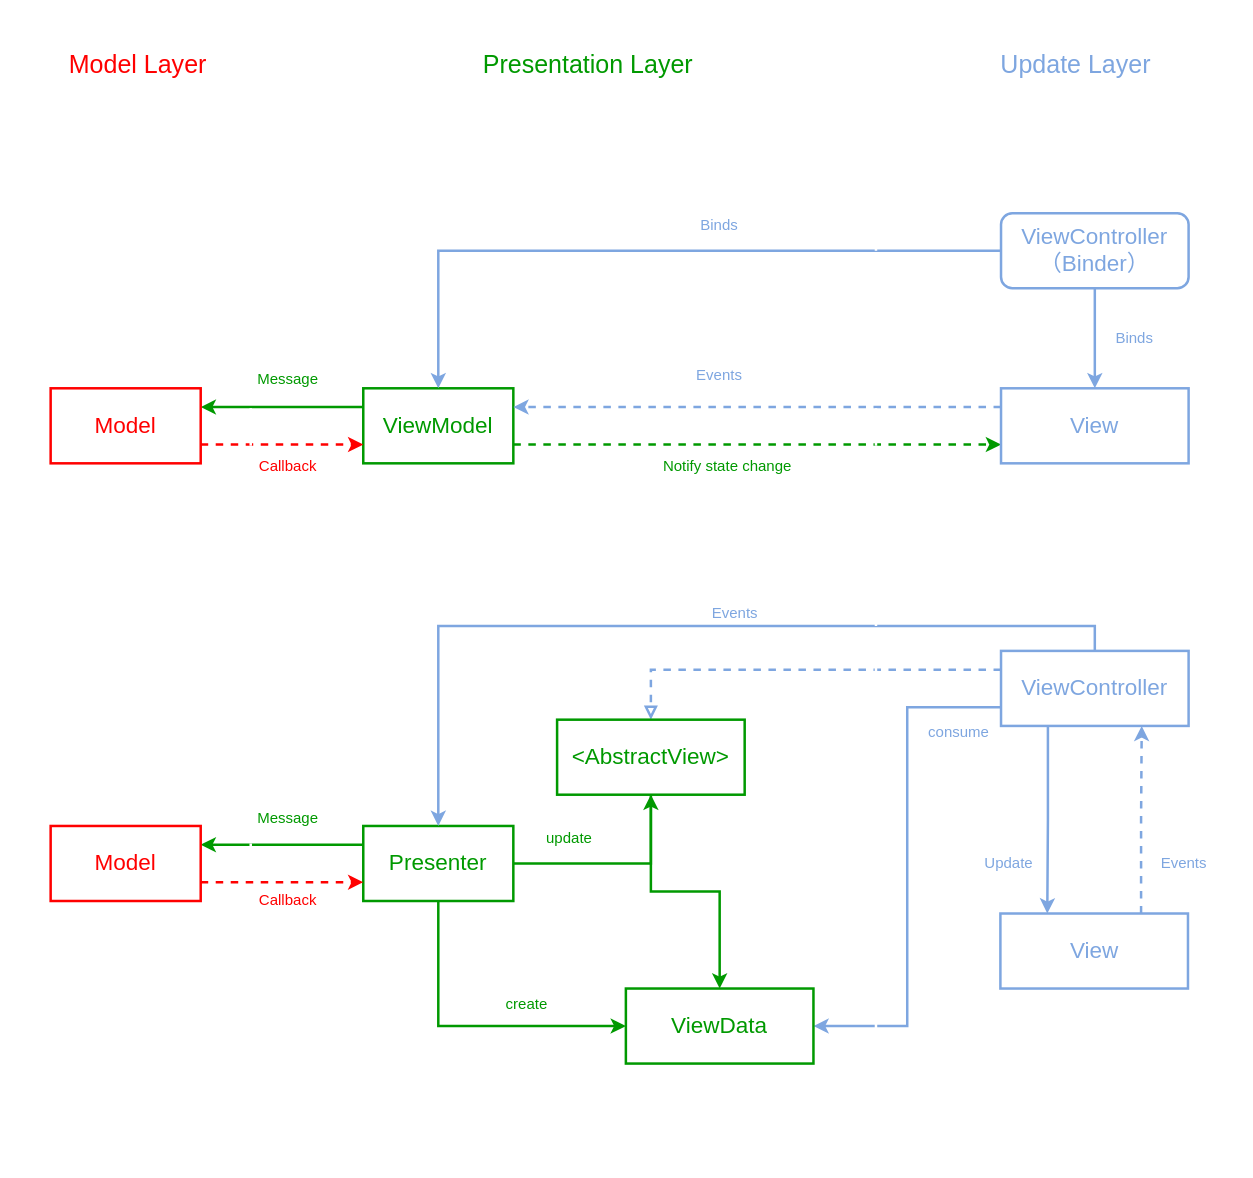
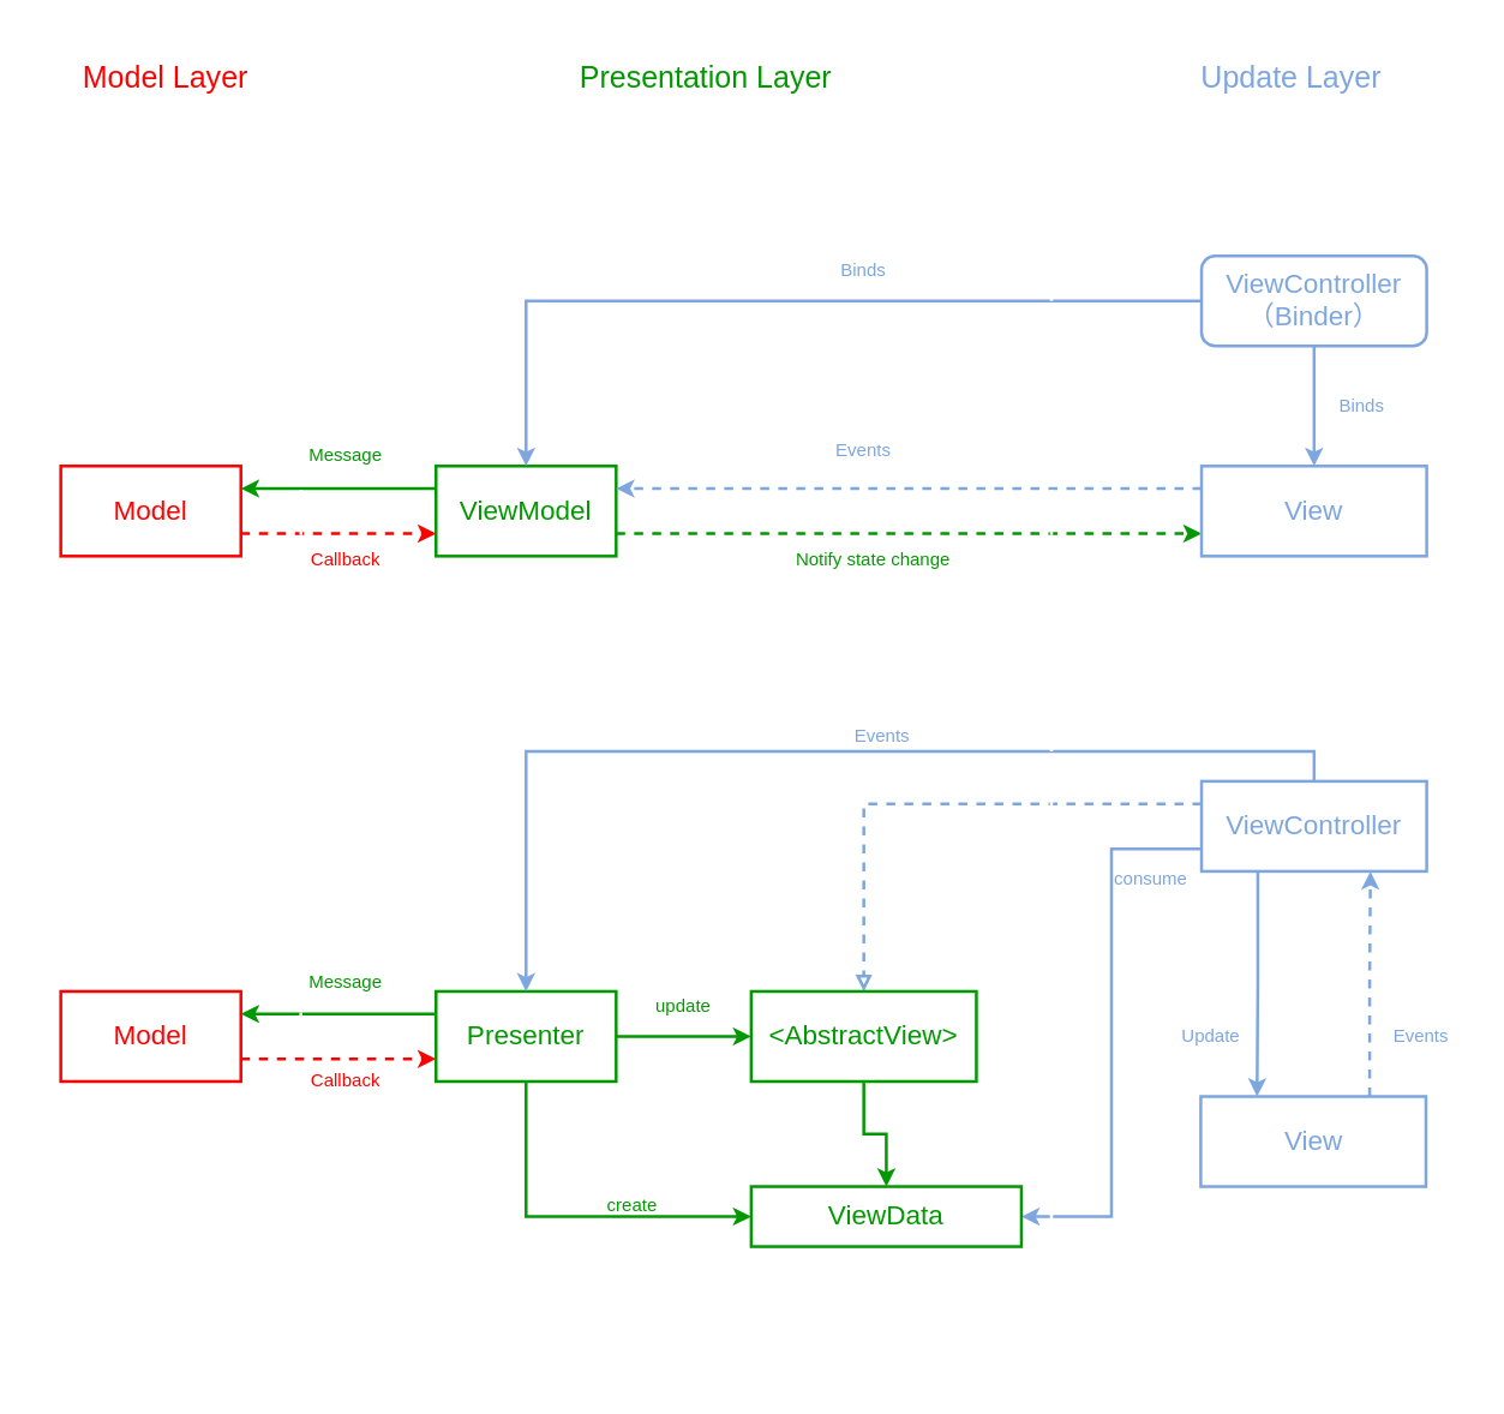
  <mxCell id="0" />
  <mxCell id="1" parent="0" />
  <mxCell id="2" style="edgeStyle=orthogonalEdgeStyle;rounded=0;orthogonalLoop=1;jettySize=auto;html=1;exitX=1;exitY=0.75;exitDx=0;exitDy=0;entryX=0;entryY=0.75;entryDx=0;entryDy=0;strokeColor=#009900;strokeWidth=2;dashed=1;" edge="1" parent="1" source="4" target="6"><mxGeometry relative="1" as="geometry" /></mxCell>
  <mxCell id="3" style="edgeStyle=orthogonalEdgeStyle;rounded=0;orthogonalLoop=1;jettySize=auto;html=1;exitX=0;exitY=0.25;exitDx=0;exitDy=0;entryX=1;entryY=0.25;entryDx=0;entryDy=0;strokeColor=#009900;strokeWidth=2;" edge="1" parent="1" source="4" target="8"><mxGeometry relative="1" as="geometry" /></mxCell>
  <mxCell id="4" value="&lt;font style=&quot;font-size: 18px&quot; color=&quot;#009900&quot;&gt;ViewModel&lt;/font&gt;" style="rounded=0;whiteSpace=wrap;html=1;strokeColor=#009900;strokeWidth=2;" vertex="1" parent="1"><mxGeometry x="290" y="310" width="120" height="60" as="geometry" /></mxCell>
  <mxCell id="5" style="edgeStyle=orthogonalEdgeStyle;rounded=0;orthogonalLoop=1;jettySize=auto;html=1;exitX=0;exitY=0.25;exitDx=0;exitDy=0;strokeColor=#7EA6E0;strokeWidth=2;entryX=1;entryY=0.25;entryDx=0;entryDy=0;dashed=1;" edge="1" parent="1" source="6" target="4"><mxGeometry relative="1" as="geometry"><mxPoint x="490" y="300" as="targetPoint" /></mxGeometry></mxCell>
  <mxCell id="6" value="&lt;font style=&quot;font-size: 18px&quot; color=&quot;#7ea6e0&quot;&gt;View&lt;/font&gt;" style="rounded=0;whiteSpace=wrap;html=1;strokeColor=#7EA6E0;strokeWidth=2;" vertex="1" parent="1"><mxGeometry x="800" y="310" width="150" height="60" as="geometry" /></mxCell>
  <mxCell id="7" style="edgeStyle=orthogonalEdgeStyle;rounded=0;orthogonalLoop=1;jettySize=auto;html=1;exitX=1;exitY=0.75;exitDx=0;exitDy=0;entryX=0;entryY=0.75;entryDx=0;entryDy=0;strokeColor=#FF0000;strokeWidth=2;dashed=1;fontColor=#FF0000;" edge="1" parent="1" source="8" target="4"><mxGeometry relative="1" as="geometry" /></mxCell>
  <mxCell id="8" value="&lt;font style=&quot;font-size: 18px&quot; color=&quot;#ff0000&quot;&gt;Model&lt;/font&gt;" style="rounded=0;whiteSpace=wrap;html=1;strokeColor=#FF0000;strokeWidth=2;" vertex="1" parent="1"><mxGeometry x="40" y="310" width="120" height="60" as="geometry" /></mxCell>
  <mxCell id="9" style="edgeStyle=orthogonalEdgeStyle;rounded=0;orthogonalLoop=1;jettySize=auto;html=1;strokeWidth=2;strokeColor=#7EA6E0;exitX=0.5;exitY=1;exitDx=0;exitDy=0;" edge="1" parent="1" source="11" target="6"><mxGeometry relative="1" as="geometry" /></mxCell>
  <mxCell id="10" style="edgeStyle=orthogonalEdgeStyle;rounded=0;orthogonalLoop=1;jettySize=auto;html=1;entryX=0.5;entryY=0;entryDx=0;entryDy=0;strokeColor=#7EA6E0;strokeWidth=2;" edge="1" parent="1" source="11" target="4"><mxGeometry relative="1" as="geometry" /></mxCell>
  <mxCell id="11" value="&lt;font style=&quot;font-size: 18px&quot; color=&quot;#7ea6e0&quot;&gt;ViewController&lt;br&gt;（Binder）&lt;br&gt;&lt;/font&gt;" style="whiteSpace=wrap;html=1;strokeColor=#7EA6E0;strokeWidth=2;rounded=1;" vertex="1" parent="1"><mxGeometry x="800" y="170" width="150" height="60" as="geometry" /></mxCell>
  <mxCell id="12" style="edgeStyle=orthogonalEdgeStyle;rounded=0;orthogonalLoop=1;jettySize=auto;html=1;exitX=0;exitY=0.25;exitDx=0;exitDy=0;entryX=1;entryY=0.25;entryDx=0;entryDy=0;strokeColor=#009900;strokeWidth=2;" edge="1" parent="1" source="15" target="19"><mxGeometry relative="1" as="geometry" /></mxCell>
  <mxCell id="13" style="edgeStyle=orthogonalEdgeStyle;rounded=0;orthogonalLoop=1;jettySize=auto;html=1;exitX=1;exitY=0.5;exitDx=0;exitDy=0;strokeColor=#009900;strokeWidth=2;" edge="1" parent="1" source="15" target="26"><mxGeometry relative="1" as="geometry" /></mxCell>
  <mxCell id="14" style="edgeStyle=orthogonalEdgeStyle;rounded=0;orthogonalLoop=1;jettySize=auto;html=1;exitX=0.5;exitY=1;exitDx=0;exitDy=0;entryX=0;entryY=0.5;entryDx=0;entryDy=0;dashed=0;endArrow=classic;endFill=1;strokeColor=#009900;strokeWidth=2;" edge="1" parent="1" source="15" target="29"><mxGeometry relative="1" as="geometry" /></mxCell>
  <mxCell id="15" value="&lt;font style=&quot;font-size: 18px&quot; color=&quot;#009900&quot;&gt;Presenter&lt;/font&gt;" style="rounded=0;whiteSpace=wrap;html=1;strokeColor=#009900;strokeWidth=2;" vertex="1" parent="1"><mxGeometry x="290" y="660" width="120" height="60" as="geometry" /></mxCell>
  <mxCell id="16" style="edgeStyle=orthogonalEdgeStyle;rounded=0;orthogonalLoop=1;jettySize=auto;html=1;exitX=0.75;exitY=0;exitDx=0;exitDy=0;entryX=0.75;entryY=1;entryDx=0;entryDy=0;endArrow=classic;endFill=1;strokeColor=#7EA6E0;strokeWidth=2;dashed=1;" edge="1" parent="1" source="17" target="24"><mxGeometry relative="1" as="geometry" /></mxCell>
  <mxCell id="17" value="&lt;font style=&quot;font-size: 18px&quot; color=&quot;#7ea6e0&quot;&gt;View&lt;/font&gt;" style="rounded=0;whiteSpace=wrap;html=1;strokeColor=#7EA6E0;strokeWidth=2;" vertex="1" parent="1"><mxGeometry x="799.5" y="730" width="150" height="60" as="geometry" /></mxCell>
  <mxCell id="18" style="edgeStyle=orthogonalEdgeStyle;rounded=0;orthogonalLoop=1;jettySize=auto;html=1;exitX=1;exitY=0.75;exitDx=0;exitDy=0;entryX=0;entryY=0.75;entryDx=0;entryDy=0;strokeColor=#FF0000;strokeWidth=2;dashed=1;" edge="1" parent="1" source="19" target="15"><mxGeometry relative="1" as="geometry" /></mxCell>
  <mxCell id="19" value="&lt;font style=&quot;font-size: 18px&quot; color=&quot;#ff0000&quot;&gt;Model&lt;/font&gt;" style="rounded=0;whiteSpace=wrap;html=1;strokeColor=#FF0000;strokeWidth=2;" vertex="1" parent="1"><mxGeometry x="40" y="660" width="120" height="60" as="geometry" /></mxCell>
  <mxCell id="20" style="edgeStyle=orthogonalEdgeStyle;rounded=0;orthogonalLoop=1;jettySize=auto;html=1;strokeWidth=2;strokeColor=#7EA6E0;exitX=0.25;exitY=1;exitDx=0;exitDy=0;entryX=0.25;entryY=0;entryDx=0;entryDy=0;" edge="1" parent="1" source="24" target="17"><mxGeometry relative="1" as="geometry" /></mxCell>
  <mxCell id="21" style="edgeStyle=orthogonalEdgeStyle;rounded=0;orthogonalLoop=1;jettySize=auto;html=1;entryX=0.5;entryY=0;entryDx=0;entryDy=0;strokeColor=#7EA6E0;strokeWidth=2;exitX=0.5;exitY=0;exitDx=0;exitDy=0;" edge="1" parent="1" source="24" target="15"><mxGeometry relative="1" as="geometry" /></mxCell>
  <mxCell id="22" style="edgeStyle=orthogonalEdgeStyle;rounded=0;orthogonalLoop=1;jettySize=auto;html=1;exitX=0;exitY=0.25;exitDx=0;exitDy=0;dashed=1;strokeColor=#7EA6E0;strokeWidth=2;endArrow=block;endFill=0;entryX=0.5;entryY=0;entryDx=0;entryDy=0;" edge="1" parent="1" source="24" target="26"><mxGeometry relative="1" as="geometry" /></mxCell>
  <mxCell id="23" style="edgeStyle=orthogonalEdgeStyle;rounded=0;orthogonalLoop=1;jettySize=auto;html=1;exitX=0;exitY=0.75;exitDx=0;exitDy=0;entryX=1;entryY=0.5;entryDx=0;entryDy=0;endArrow=classic;endFill=1;strokeColor=#7EA6E0;strokeWidth=2;" edge="1" parent="1" source="24" target="29"><mxGeometry relative="1" as="geometry" /></mxCell>
  <mxCell id="24" value="&lt;font style=&quot;font-size: 18px&quot; color=&quot;#7ea6e0&quot;&gt;ViewController&lt;/font&gt;" style="rounded=0;whiteSpace=wrap;html=1;strokeColor=#7EA6E0;strokeWidth=2;" vertex="1" parent="1"><mxGeometry x="800" y="520" width="150" height="60" as="geometry" /></mxCell>
  <mxCell id="25" style="edgeStyle=orthogonalEdgeStyle;rounded=0;orthogonalLoop=1;jettySize=auto;html=1;exitX=0.5;exitY=1;exitDx=0;exitDy=0;entryX=0.5;entryY=0;entryDx=0;entryDy=0;endArrow=classic;endFill=1;strokeColor=#009900;strokeWidth=2;" edge="1" parent="1" source="26" target="29"><mxGeometry relative="1" as="geometry" /></mxCell>
- <mxCell id="26" value="&lt;span style=&quot;font-size: 18px&quot;&gt;&lt;font color=&quot;#009900&quot;&gt;&amp;lt;AbstractView&amp;gt;&lt;/font&gt;&lt;/span&gt;" style="rounded=0;whiteSpace=wrap;html=1;strokeColor=#009900;strokeWidth=2;" vertex="1" parent="1"><mxGeometry x="445" y="575" width="150" height="60" as="geometry" /></mxCell>
+ <mxCell id="26" value="&lt;span style=&quot;font-size: 18px&quot;&gt;&lt;font color=&quot;#009900&quot;&gt;&amp;lt;AbstractView&amp;gt;&lt;/font&gt;&lt;/span&gt;" style="rounded=0;whiteSpace=wrap;html=1;strokeColor=#009900;strokeWidth=2;" vertex="1" parent="1"><mxGeometry x="500" y="660" width="150" height="60" as="geometry" /></mxCell>
  <mxCell id="27" value="&lt;font color=&quot;#7ea6e0&quot;&gt;Binds&lt;/font&gt;" style="text;html=1;strokeColor=none;fillColor=none;align=center;verticalAlign=middle;whiteSpace=wrap;rounded=0;" vertex="1" parent="1"><mxGeometry x="555" y="170" width="40" height="20" as="geometry" /></mxCell>
  <mxCell id="28" value="&lt;font color=&quot;#7ea6e0&quot;&gt;Binds&lt;/font&gt;" style="text;html=1;strokeColor=none;fillColor=none;align=center;verticalAlign=middle;whiteSpace=wrap;rounded=0;" vertex="1" parent="1"><mxGeometry x="887" y="260" width="40" height="20" as="geometry" /></mxCell>
- <mxCell id="29" value="&lt;font color=&quot;#009900&quot;&gt;&lt;span style=&quot;font-size: 18px&quot;&gt;ViewData&lt;/span&gt;&lt;/font&gt;" style="rounded=0;whiteSpace=wrap;html=1;strokeColor=#009900;strokeWidth=2;" vertex="1" parent="1"><mxGeometry x="500" y="790" width="150" height="60" as="geometry" /></mxCell>
+ <mxCell id="29" value="&lt;font color=&quot;#009900&quot;&gt;&lt;span style=&quot;font-size: 18px&quot;&gt;ViewData&lt;/span&gt;&lt;/font&gt;" style="rounded=0;whiteSpace=wrap;html=1;strokeColor=#009900;strokeWidth=2;" vertex="1" parent="1"><mxGeometry x="500" y="790" width="180" height="40" as="geometry" /></mxCell>
  <mxCell id="30" value="" style="endArrow=none;dashed=1;html=1;strokeColor=#FFFFFF;strokeWidth=2;" edge="1" parent="1"><mxGeometry width="50" height="50" relative="1" as="geometry"><mxPoint x="200" y="920" as="sourcePoint" /><mxPoint x="200" y="20" as="targetPoint" /></mxGeometry></mxCell>
  <mxCell id="31" value="" style="endArrow=none;dashed=1;html=1;strokeColor=#FFFFFF;strokeWidth=2;" edge="1" parent="1"><mxGeometry width="50" height="50" relative="1" as="geometry"><mxPoint x="700" y="920" as="sourcePoint" /><mxPoint x="700" y="30" as="targetPoint" /></mxGeometry></mxCell>
  <mxCell id="32" value="&lt;font style=&quot;font-size: 20px&quot; color=&quot;#009900&quot;&gt;Presentation Layer&lt;/font&gt;" style="text;html=1;strokeColor=none;fillColor=none;align=center;verticalAlign=middle;whiteSpace=wrap;rounded=0;" vertex="1" parent="1"><mxGeometry x="350" y="40" width="240" height="20" as="geometry" /></mxCell>
  <mxCell id="33" value="&lt;font style=&quot;font-size: 20px&quot;&gt;Update Layer&lt;/font&gt;" style="text;html=1;strokeColor=none;fillColor=none;align=center;verticalAlign=middle;whiteSpace=wrap;rounded=0;fontColor=#7EA6E0;" vertex="1" parent="1"><mxGeometry x="740" y="40" width="240" height="20" as="geometry" /></mxCell>
  <mxCell id="34" value="&lt;font style=&quot;font-size: 20px&quot;&gt;Model Layer&lt;/font&gt;" style="text;html=1;strokeColor=none;fillColor=none;align=center;verticalAlign=middle;whiteSpace=wrap;rounded=0;fontColor=#FF0000;" vertex="1" parent="1"><mxGeometry x="20" y="40" width="180" height="20" as="geometry" /></mxCell>
  <mxCell id="35" value="&lt;font color=&quot;#7ea6e0&quot;&gt;Events&lt;/font&gt;" style="text;html=1;strokeColor=none;fillColor=none;align=center;verticalAlign=middle;whiteSpace=wrap;rounded=0;" vertex="1" parent="1"><mxGeometry x="555" y="290" width="40" height="20" as="geometry" /></mxCell>
  <mxCell id="36" value="&lt;font color=&quot;#009900&quot;&gt;Notify state change&lt;/font&gt;" style="text;html=1;strokeColor=none;fillColor=none;align=center;verticalAlign=middle;whiteSpace=wrap;rounded=0;" vertex="1" parent="1"><mxGeometry x="519" y="363" width="125" height="20" as="geometry" /></mxCell>
  <mxCell id="37" value="&lt;font color=&quot;#7ea6e0&quot;&gt;Events&lt;/font&gt;" style="text;html=1;strokeColor=none;fillColor=none;align=center;verticalAlign=middle;whiteSpace=wrap;rounded=0;" vertex="1" parent="1"><mxGeometry x="525" y="480" width="125" height="20" as="geometry" /></mxCell>
  <mxCell id="38" value="&lt;font color=&quot;#009900&quot;&gt;update&lt;/font&gt;" style="text;html=1;strokeColor=none;fillColor=none;align=center;verticalAlign=middle;whiteSpace=wrap;rounded=0;" vertex="1" parent="1"><mxGeometry x="420" y="660" width="70" height="20" as="geometry" /></mxCell>
  <mxCell id="39" value="&lt;font color=&quot;#7ea6e0&quot;&gt;Events&lt;/font&gt;" style="text;html=1;strokeColor=none;fillColor=none;align=center;verticalAlign=middle;whiteSpace=wrap;rounded=0;" vertex="1" parent="1"><mxGeometry x="919.5" y="680" width="53" height="20" as="geometry" /></mxCell>
  <mxCell id="40" value="&lt;font color=&quot;#7ea6e0&quot;&gt;Update&lt;/font&gt;" style="text;html=1;strokeColor=none;fillColor=none;align=center;verticalAlign=middle;whiteSpace=wrap;rounded=0;" vertex="1" parent="1"><mxGeometry x="779.5" y="680" width="53" height="20" as="geometry" /></mxCell>
  <mxCell id="41" value="&lt;font color=&quot;#009900&quot;&gt;create&lt;/font&gt;" style="text;html=1;strokeColor=none;fillColor=none;align=center;verticalAlign=middle;whiteSpace=wrap;rounded=0;" vertex="1" parent="1"><mxGeometry x="386" y="793" width="70" height="20" as="geometry" /></mxCell>
  <mxCell id="42" value="&lt;font color=&quot;#7ea6e0&quot;&gt;consume&lt;/font&gt;" style="text;html=1;strokeColor=none;fillColor=none;align=center;verticalAlign=middle;whiteSpace=wrap;rounded=0;" vertex="1" parent="1"><mxGeometry x="740" y="575" width="53" height="20" as="geometry" /></mxCell>
  <mxCell id="43" value="Message" style="text;html=1;strokeColor=none;fillColor=none;align=center;verticalAlign=middle;whiteSpace=wrap;rounded=0;fontColor=#009900;" vertex="1" parent="1"><mxGeometry x="210" y="293" width="40" height="20" as="geometry" /></mxCell>
  <mxCell id="44" value="Message" style="text;html=1;strokeColor=none;fillColor=none;align=center;verticalAlign=middle;whiteSpace=wrap;rounded=0;fontColor=#009900;" vertex="1" parent="1"><mxGeometry x="210" y="644" width="40" height="20" as="geometry" /></mxCell>
  <mxCell id="45" value="Callback" style="text;html=1;strokeColor=none;fillColor=none;align=center;verticalAlign=middle;whiteSpace=wrap;rounded=0;fontColor=#FF0000;" vertex="1" parent="1"><mxGeometry x="210" y="363" width="40" height="20" as="geometry" /></mxCell>
  <mxCell id="46" value="Callback" style="text;html=1;strokeColor=none;fillColor=none;align=center;verticalAlign=middle;whiteSpace=wrap;rounded=0;fontColor=#FF0000;" vertex="1" parent="1"><mxGeometry x="210" y="710" width="40" height="20" as="geometry" /></mxCell>
